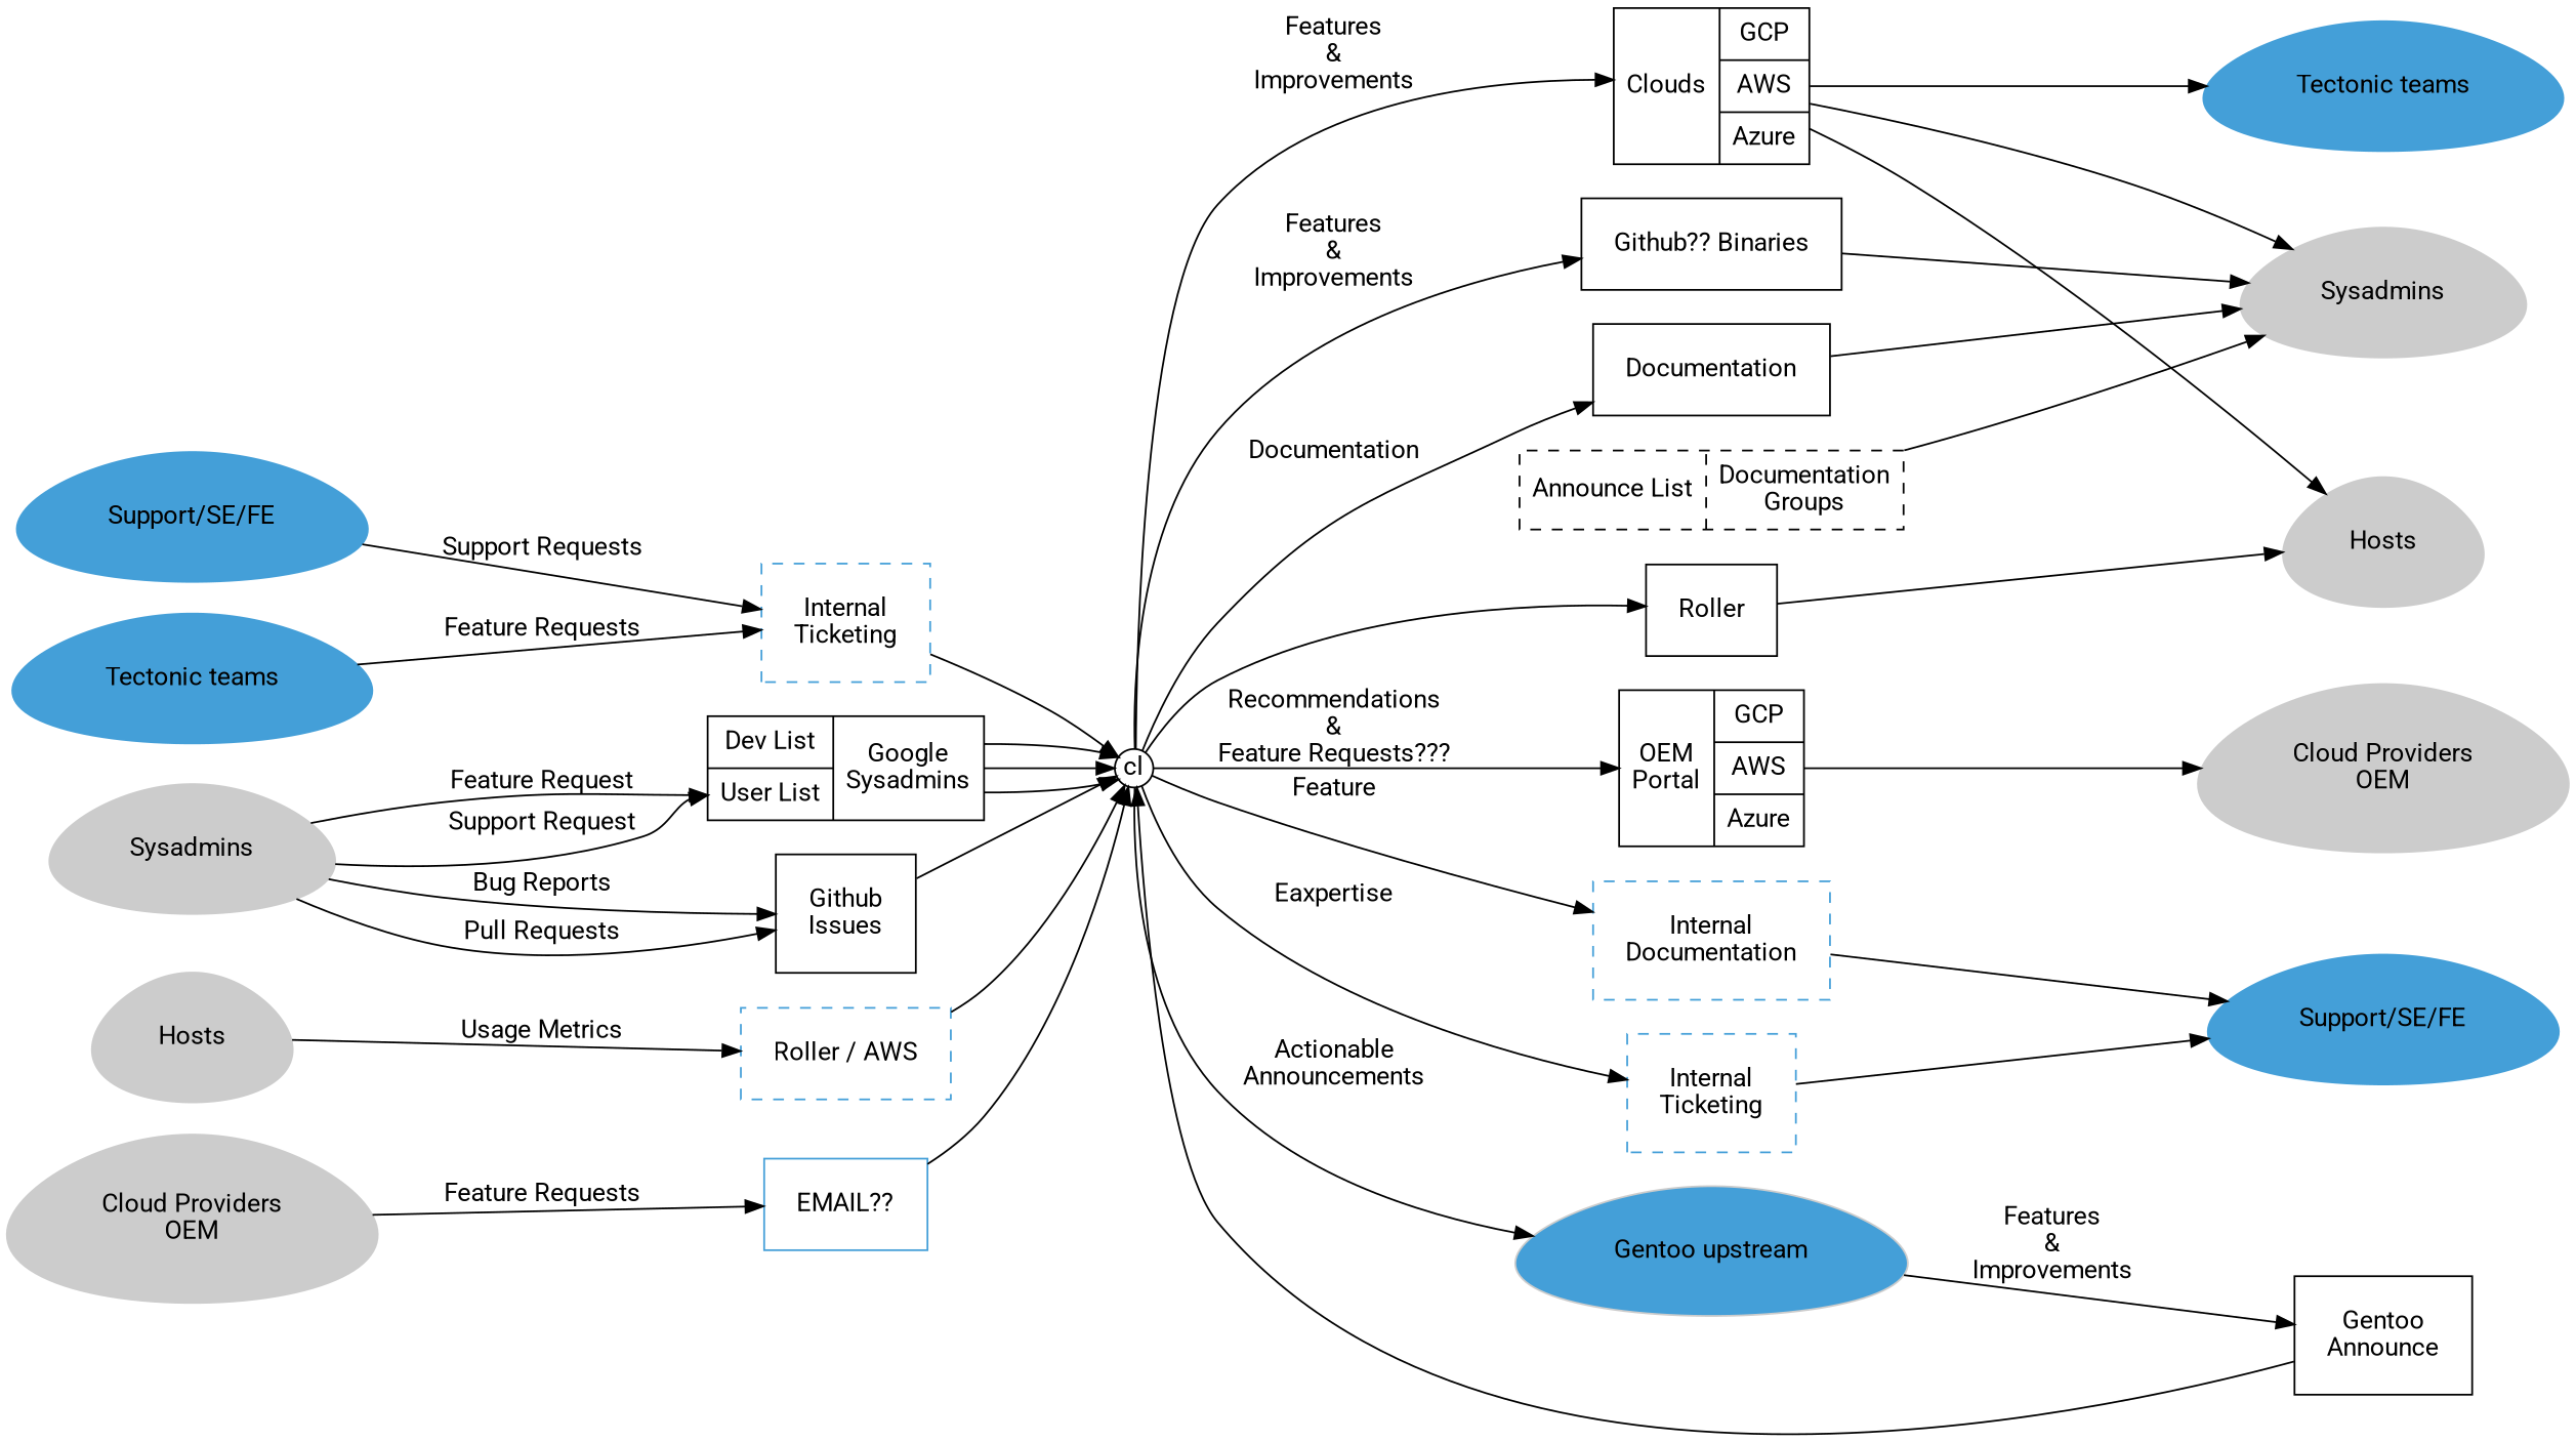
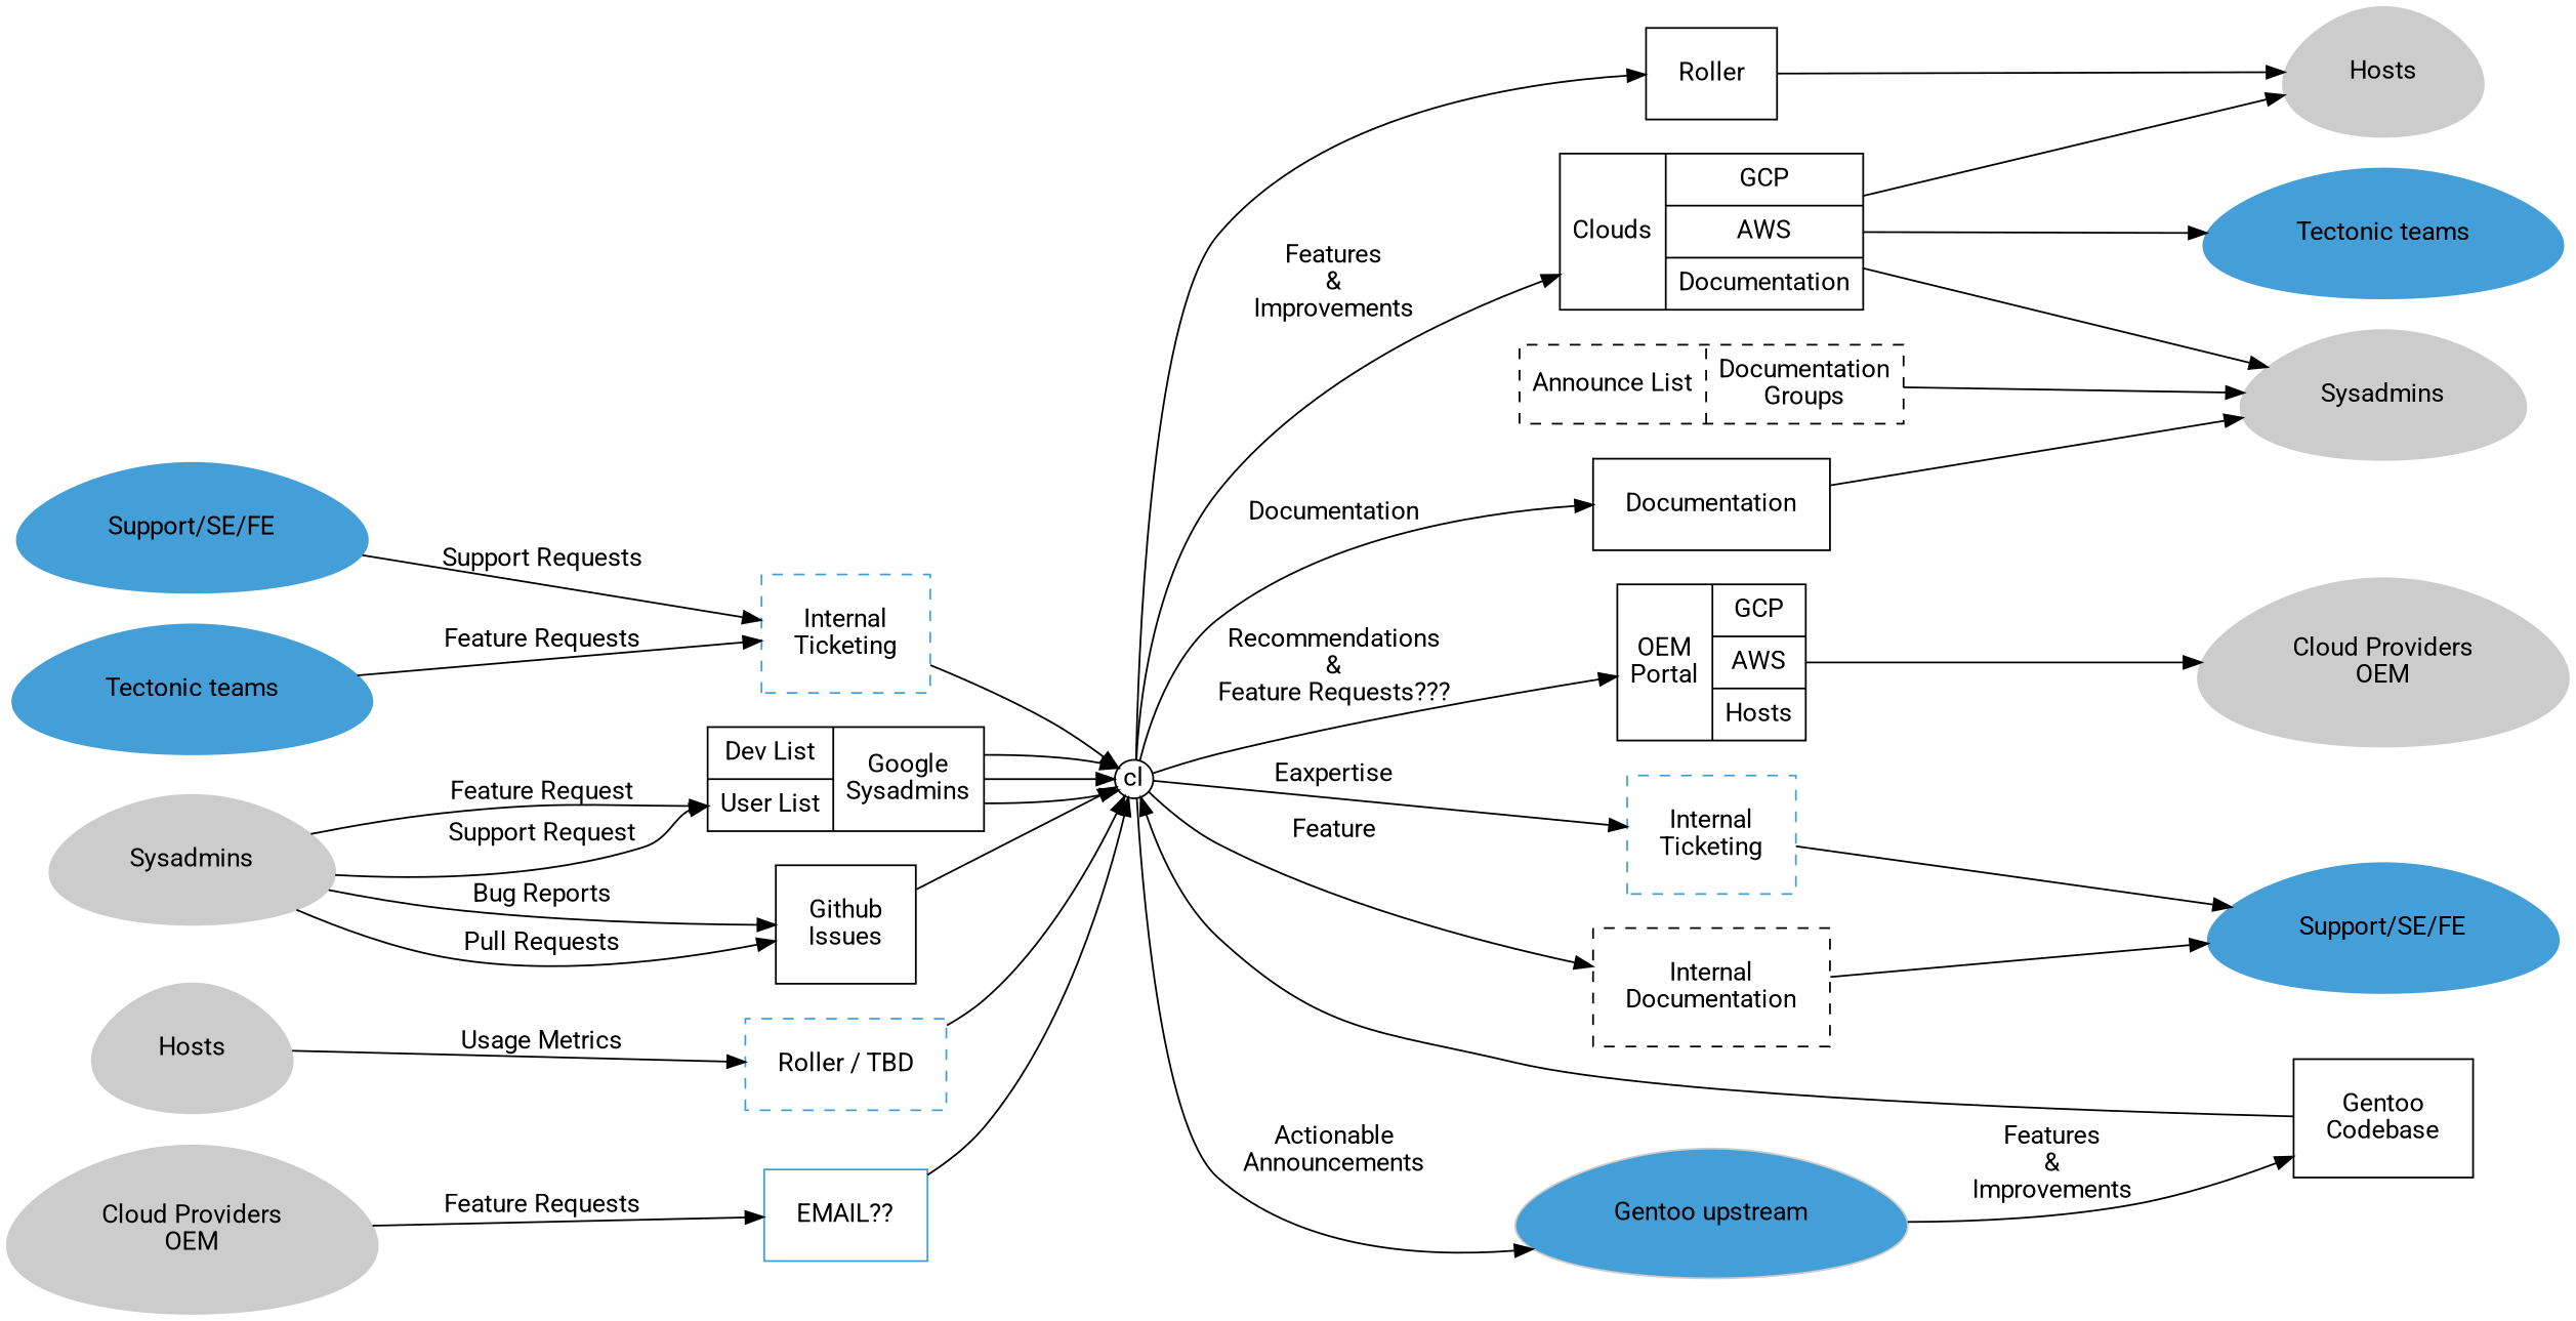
  digraph {
    fontname=Roboto
    rankdir=LR
    ranksep=1
    node [fontname=Roboto margin=0.25 shape=record style=filled color=black]
    edge [fontname=Roboto]
    cl [labelloc=t margin=0 shape=circle style=empty width=0.1 color=""]
-   n2 [label="{Clouds|{GCP|AWS|Azure}}" margin=0.1 style=empty width=0.5]
-   n3 [label="Github?? Binaries" style=empty width=0.5]
+   n2 [label="{Clouds|{GCP|AWS|Documentation}}" margin=0.1 style=empty width=0.5]
    n4 [label=Documentation style=empty width=0.5]
-   n5 [label="{OEM\nPortal|{GCP|AWS|Azure}}" margin=0.1 style=empty width=0.5]
+   n5 [label="{OEM\nPortal|{GCP|AWS|Hosts}}" margin=0.1 style=empty width=0.5]
    n6 [label=Roller style=empty width=0.5]
-   n7 [color="#449fd8" label="Internal\nDocumentation" style=dashed width=0.5]
+   n7 [label="Internal\nDocumentation" style=dashed width=0.5]
    n8 [color="#449fd8" label="Internal\nTicketing" style=dashed width=0.5]
    n9 [color="#cccccc" fillcolor="#449fd8" label="Gentoo upstream" shape=egg width=0.5]
    n10 [label="{{<announce>Announce List}| Documentation\nGroups}" margin=0.1 style=dashed width=0.5]
    n11 [color="#cccccc" label=Sysadmins shape=egg width=0.5]
    n12 [color="#449fd8" label="Tectonic teams" shape=egg width=0.5]
    n13 [color="#cccccc" label=Hosts shape=egg width=0.5]
    n14 [color="#cccccc" label="Cloud Providers\nOEM" shape=egg width=0.5]
    n15 [color="#449fd8" label="Support/SE/FE" shape=egg width=0.5]
    n16 [color="#449fd8" label="Support/SE/FE" shape=egg width=0.5]
    n17 [color="#449fd8" label="Internal\nTicketing" style=dashed width=0.5]
    n18 [color="#449fd8" label="Tectonic teams" shape=egg width=0.5]
    n19 [color="#cccccc" label=Sysadmins shape=egg width=0.5]
    n20 [label="{{<dev>Dev List|<user>User List}| Google\nSysadmins}" margin=0.1 style=empty width=0.5]
    n21 [label="Github\nIssues" style=empty width=0.5]
    n22 [color="#cccccc" label=Hosts shape=egg width=0.5]
-   n23 [color="#449fd8" label="Roller / AWS" style=dashed width=0.5]
-   n24 [label="Gentoo\nAnnounce" style=empty width=0.5]
+   n23 [color="#449fd8" label="Roller / TBD" style=dashed width=0.5]
+   n24 [label="Gentoo\nCodebase" style=empty width=0.5]
    n25 [color="#cccccc" label="Cloud Providers\nOEM" shape=egg width=0.5]
    n26 [color="#449fd8" label="EMAIL??" style=empty width=0.5]
    cl -> n2 [label="Features\n&\nImprovements"]
-   cl -> n3 [label="Features\n&\nImprovements"]
    cl -> n4 [label=Documentation]
    cl -> n5 [label="Recommendations\n&\nFeature Requests???"]
    cl -> n6
    cl -> n7 [label=Feature]
    cl -> n8 [label=Eaxpertise]
    cl -> n9 [label="Actionable\nAnnouncements"]
    n2 -> n11
    n2 -> n12
    n2 -> n13
-   n3 -> n11
    n4 -> n11
    n5 -> n14
    n6 -> n13
    n7 -> n15
    n8 -> n15
    n9 -> n24 [label="Features\n&\nImprovements"]
    n10 -> n11 [tailport=annouce]
    n16 -> n17 [label="Support Requests"]
    n17 -> cl
    n18 -> n17 [label="Feature Requests"]
    n19 -> n20 [headport=user label="Feature Request"]
    n19 -> n20 [headport=user label="Support Request"]
    n19 -> n21 [label="Bug Reports"]
    n19 -> n21 [label="Pull Requests"]
    n20 -> cl
    n20 -> cl
    n20 -> cl
    n21 -> cl
    n22 -> n23 [label="Usage Metrics"]
    n23 -> cl
    n24 -> cl
    n25 -> n26 [label="Feature Requests"]
    n26 -> cl
  }
